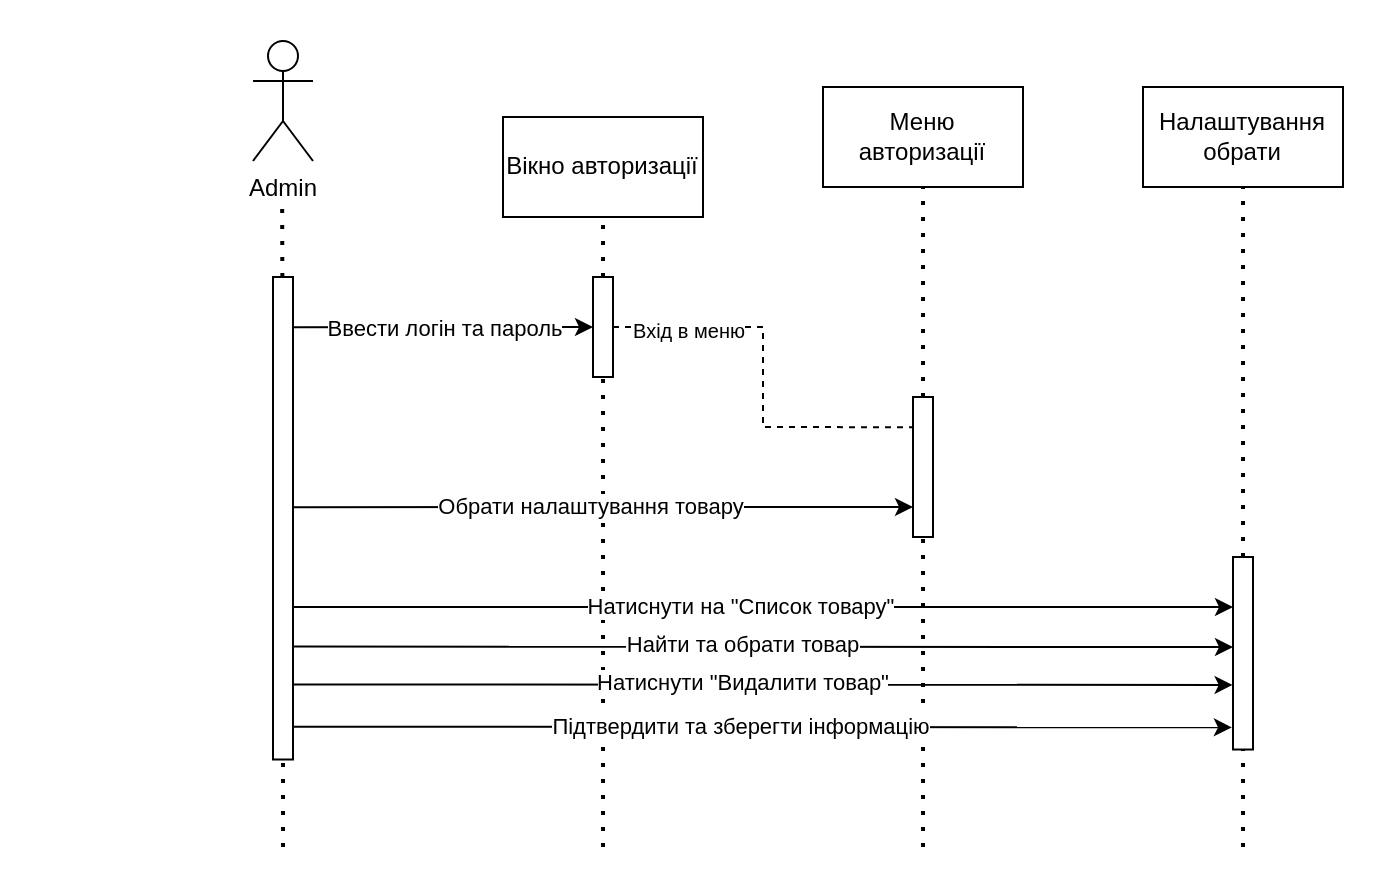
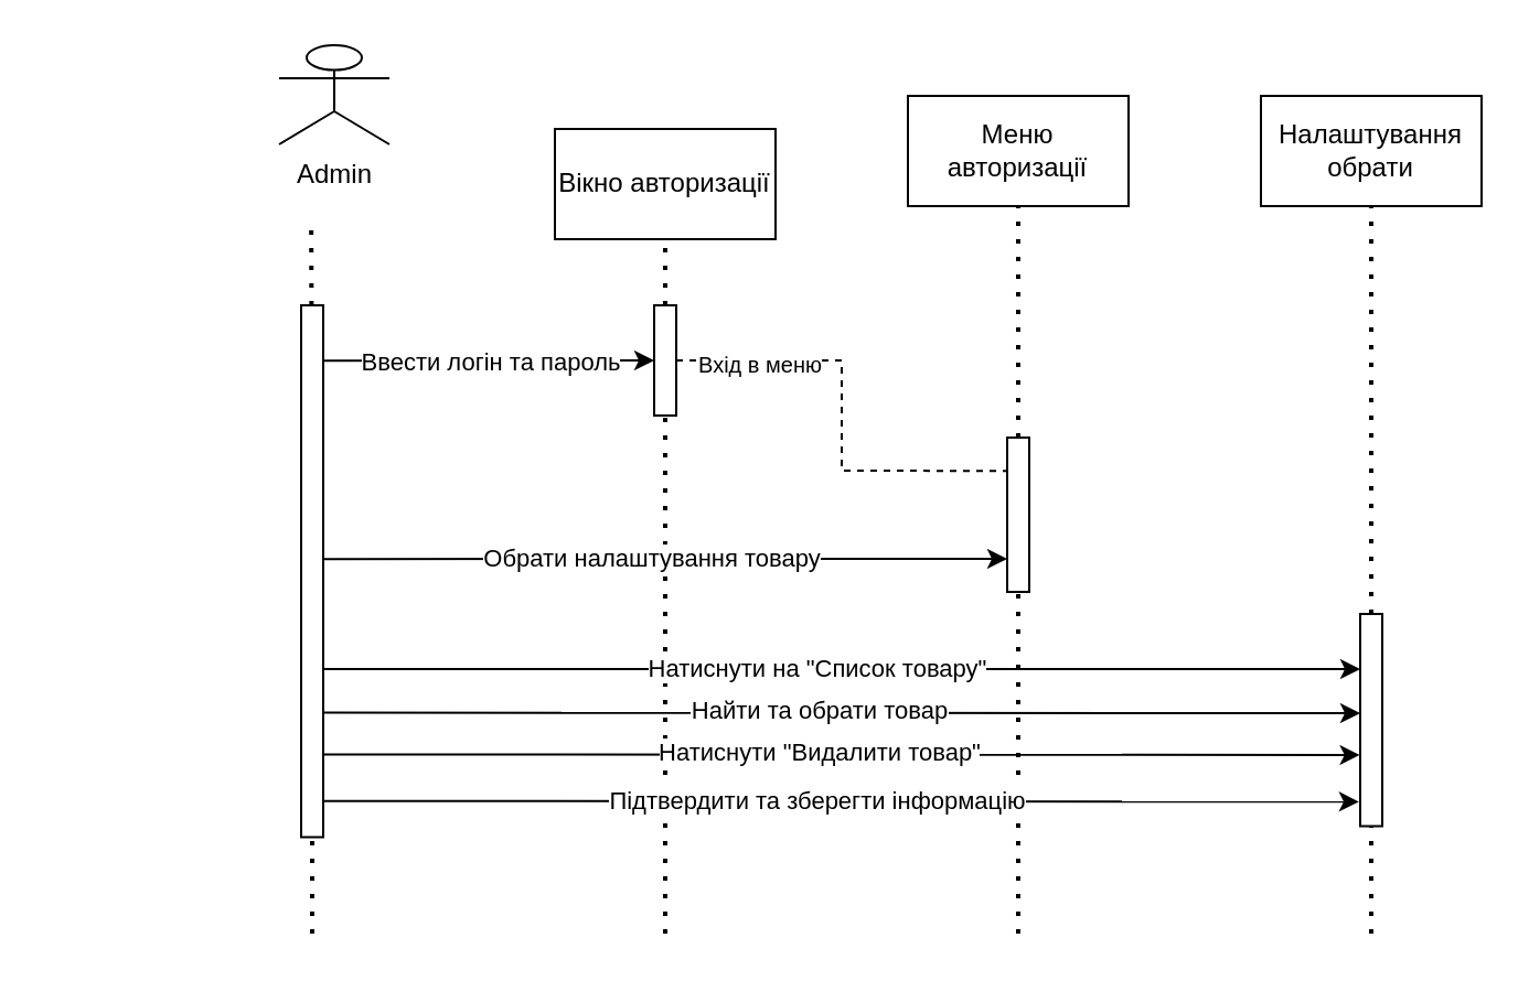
  <mxCell id="0" />
  <mxCell id="1" parent="0" />
- <mxCell id="2" value="Admin" style="shape=umlActor;verticalLabelPosition=bottom;verticalAlign=top;html=1;outlineConnect=0;" parent="1" vertex="1"><mxGeometry x="126" y="20" width="30" height="60" as="geometry" /></mxCell>
+ <mxCell id="2" value="Admin" style="shape=umlActor;verticalLabelPosition=bottom;verticalAlign=top;html=1;outlineConnect=0;" parent="1" vertex="1"><mxGeometry x="126" y="20" width="50" height="45" as="geometry" /></mxCell>
  <mxCell id="3" value="" style="endArrow=none;dashed=1;html=1;dashPattern=1 3;strokeWidth=2;rounded=0;" parent="1" source="6" edge="1"><mxGeometry width="50" height="50" relative="1" as="geometry"><mxPoint x="140.78" y="453" as="sourcePoint" /><mxPoint x="140.58" y="103" as="targetPoint" /></mxGeometry></mxCell>
  <mxCell id="4" value="" style="endArrow=none;dashed=1;html=1;dashPattern=1 3;strokeWidth=2;rounded=0;entryX=0.5;entryY=1;entryDx=0;entryDy=0;" parent="1" source="8" target="13" edge="1"><mxGeometry width="50" height="50" relative="1" as="geometry"><mxPoint x="461.2" y="453" as="sourcePoint" /><mxPoint x="461" y="103" as="targetPoint" /></mxGeometry></mxCell>
  <mxCell id="5" value="" style="endArrow=none;dashed=1;html=1;dashPattern=1 3;strokeWidth=2;rounded=0;" parent="1" target="6" edge="1"><mxGeometry width="50" height="50" relative="1" as="geometry"><mxPoint x="141" y="423" as="sourcePoint" /><mxPoint x="140.58" y="103" as="targetPoint" /></mxGeometry></mxCell>
  <mxCell id="6" value="" style="rounded=0;whiteSpace=wrap;html=1;rotation=90;" parent="1" vertex="1"><mxGeometry x="20.38" y="253.62" width="241.25" height="10" as="geometry" /></mxCell>
  <mxCell id="7" value="" style="endArrow=none;dashed=1;html=1;dashPattern=1 3;strokeWidth=2;rounded=0;" parent="1" target="8" edge="1"><mxGeometry width="50" height="50" relative="1" as="geometry"><mxPoint x="461" y="423" as="sourcePoint" /><mxPoint x="461" y="103" as="targetPoint" /></mxGeometry></mxCell>
  <mxCell id="8" value="" style="rounded=0;whiteSpace=wrap;html=1;rotation=90;" parent="1" vertex="1"><mxGeometry x="426" y="228" width="70" height="10" as="geometry" /></mxCell>
  <mxCell id="9" value="" style="endArrow=none;dashed=1;html=1;dashPattern=1 3;strokeWidth=2;rounded=0;entryX=0.5;entryY=1;entryDx=0;entryDy=0;" parent="1" source="11" target="12" edge="1"><mxGeometry width="50" height="50" relative="1" as="geometry"><mxPoint x="301.2" y="453" as="sourcePoint" /><mxPoint x="301" y="103" as="targetPoint" /></mxGeometry></mxCell>
  <mxCell id="10" value="" style="endArrow=none;dashed=1;html=1;dashPattern=1 3;strokeWidth=2;rounded=0;" parent="1" target="11" edge="1"><mxGeometry width="50" height="50" relative="1" as="geometry"><mxPoint x="301" y="423" as="sourcePoint" /><mxPoint x="301" y="103" as="targetPoint" /></mxGeometry></mxCell>
  <mxCell id="11" value="" style="rounded=0;whiteSpace=wrap;html=1;rotation=90;" parent="1" vertex="1"><mxGeometry x="276" y="158" width="50" height="10" as="geometry" /></mxCell>
  <mxCell id="12" value="Вікно авторизації" style="rounded=0;whiteSpace=wrap;html=1;" parent="1" vertex="1"><mxGeometry x="251" y="58" width="100" height="50" as="geometry" /></mxCell>
  <mxCell id="13" value="Меню авторизації" style="rounded=0;whiteSpace=wrap;html=1;" parent="1" vertex="1"><mxGeometry x="411" y="43" width="100" height="50" as="geometry" /></mxCell>
  <mxCell id="14" value="" style="endArrow=none;dashed=1;html=1;dashPattern=1 3;strokeWidth=2;rounded=0;entryX=0.5;entryY=1;entryDx=0;entryDy=0;" parent="1" source="16" target="17" edge="1"><mxGeometry width="50" height="50" relative="1" as="geometry"><mxPoint x="621.2" y="453" as="sourcePoint" /><mxPoint x="621" y="103" as="targetPoint" /></mxGeometry></mxCell>
  <mxCell id="15" value="" style="endArrow=none;dashed=1;html=1;dashPattern=1 3;strokeWidth=2;rounded=0;" parent="1" target="16" edge="1"><mxGeometry width="50" height="50" relative="1" as="geometry"><mxPoint x="621" y="423" as="sourcePoint" /><mxPoint x="621" y="103" as="targetPoint" /></mxGeometry></mxCell>
  <mxCell id="16" value="" style="rounded=0;whiteSpace=wrap;html=1;rotation=90;" parent="1" vertex="1"><mxGeometry x="572.88" y="321.13" width="96.25" height="10" as="geometry" /></mxCell>
  <mxCell id="17" value="Налаштування обрати" style="rounded=0;whiteSpace=wrap;html=1;" parent="1" vertex="1"><mxGeometry x="571" y="43" width="100" height="50" as="geometry" /></mxCell>
  <mxCell id="18" value="" style="endArrow=classic;html=1;rounded=0;entryX=0.5;entryY=1;entryDx=0;entryDy=0;exitX=0.104;exitY=-0.04;exitDx=0;exitDy=0;exitPerimeter=0;" parent="1" source="6" target="11" edge="1"><mxGeometry width="50" height="50" relative="1" as="geometry"><mxPoint x="151" y="163" as="sourcePoint" /><mxPoint x="291" y="163" as="targetPoint" /></mxGeometry></mxCell>
  <mxCell id="19" value="&lt;font style=&quot;font-size: 11px;&quot;&gt;Ввести логін та пароль&lt;/font&gt;" style="edgeLabel;html=1;align=center;verticalAlign=middle;resizable=0;points=[];" parent="18" vertex="1" connectable="0"><mxGeometry x="0.095" relative="1" as="geometry"><mxPoint x="-7" as="offset" /></mxGeometry></mxCell>
  <mxCell id="20" value="" style="endArrow=classic;html=1;rounded=0;entryX=0.567;entryY=1;entryDx=0;entryDy=0;entryPerimeter=0;exitX=0.477;exitY=-0.017;exitDx=0;exitDy=0;exitPerimeter=0;" parent="1" source="6" edge="1"><mxGeometry width="50" height="50" relative="1" as="geometry"><mxPoint x="151" y="253" as="sourcePoint" /><mxPoint x="456" y="253" as="targetPoint" /></mxGeometry></mxCell>
  <mxCell id="21" value="Обрати налаштування товару" style="edgeLabel;html=1;align=center;verticalAlign=middle;resizable=0;points=[];" parent="20" vertex="1" connectable="0"><mxGeometry x="-0.045" y="1" relative="1" as="geometry"><mxPoint as="offset" /></mxGeometry></mxCell>
  <mxCell id="22" value="" style="endArrow=classic;html=1;rounded=0;exitX=0.684;exitY=0.005;exitDx=0;exitDy=0;exitPerimeter=0;" parent="1" source="6" edge="1"><mxGeometry width="50" height="50" relative="1" as="geometry"><mxPoint x="151" y="303" as="sourcePoint" /><mxPoint x="616" y="303" as="targetPoint" /></mxGeometry></mxCell>
  <mxCell id="23" value="Натиснути на &quot;Список товару&quot;" style="edgeLabel;html=1;align=center;verticalAlign=middle;resizable=0;points=[];" parent="22" vertex="1" connectable="0"><mxGeometry x="-0.045" y="1" relative="1" as="geometry"><mxPoint as="offset" /></mxGeometry></mxCell>
  <mxCell id="24" value="" style="endArrow=classic;html=1;rounded=0;exitX=0.766;exitY=-0.051;exitDx=0;exitDy=0;exitPerimeter=0;" parent="1" source="6" edge="1"><mxGeometry width="50" height="50" relative="1" as="geometry"><mxPoint x="151" y="323" as="sourcePoint" /><mxPoint x="616" y="323" as="targetPoint" /></mxGeometry></mxCell>
  <mxCell id="25" value="Найти та обрати товар" style="edgeLabel;html=1;align=center;verticalAlign=middle;resizable=0;points=[];" parent="24" vertex="1" connectable="0"><mxGeometry x="-0.045" y="1" relative="1" as="geometry"><mxPoint as="offset" /></mxGeometry></mxCell>
  <mxCell id="26" value="" style="endArrow=classic;html=1;rounded=0;entryX=0.896;entryY=1.019;entryDx=0;entryDy=0;entryPerimeter=0;exitX=0.91;exitY=-0.015;exitDx=0;exitDy=0;exitPerimeter=0;" parent="1" edge="1"><mxGeometry width="50" height="50" relative="1" as="geometry"><mxPoint x="146.15" y="341.75" as="sourcePoint" /><mxPoint x="615.81" y="341.96" as="targetPoint" /></mxGeometry></mxCell>
  <mxCell id="27" value="Натиснути &quot;Видалити товар&quot;" style="edgeLabel;html=1;align=center;verticalAlign=middle;resizable=0;points=[];" parent="26" vertex="1" connectable="0"><mxGeometry x="-0.045" y="1" relative="1" as="geometry"><mxPoint as="offset" /></mxGeometry></mxCell>
  <mxCell id="28" value="" style="endArrow=classic;html=1;rounded=0;exitX=0.932;exitY=0.033;exitDx=0;exitDy=0;exitPerimeter=0;entryX=0.885;entryY=1.056;entryDx=0;entryDy=0;entryPerimeter=0;" parent="1" source="6" target="16" edge="1"><mxGeometry width="50" height="50" relative="1" as="geometry"><mxPoint x="151" y="363" as="sourcePoint" /><mxPoint x="611" y="363" as="targetPoint" /></mxGeometry></mxCell>
  <mxCell id="29" value="Підтвердити та зберегти інформацію" style="edgeLabel;html=1;align=center;verticalAlign=middle;resizable=0;points=[];" parent="28" vertex="1" connectable="0"><mxGeometry x="-0.045" y="1" relative="1" as="geometry"><mxPoint as="offset" /></mxGeometry></mxCell>
  <mxCell id="30" value="" style="endArrow=none;dashed=1;html=1;rounded=0;exitX=0.5;exitY=0;exitDx=0;exitDy=0;entryX=0.216;entryY=1.035;entryDx=0;entryDy=0;entryPerimeter=0;" edge="1" parent="1" source="11" target="8"><mxGeometry width="50" height="50" relative="1" as="geometry"><mxPoint x="351" y="263" as="sourcePoint" /><mxPoint x="401" y="213" as="targetPoint" /><Array as="points"><mxPoint x="381" y="163" /><mxPoint x="381" y="213" /></Array></mxGeometry></mxCell>
  <mxCell id="31" value="&lt;font style=&quot;font-size: 10px;&quot;&gt;Вхід в меню&lt;/font&gt;" style="edgeLabel;html=1;align=center;verticalAlign=middle;resizable=0;points=[];" vertex="1" connectable="0" parent="30"><mxGeometry x="-0.702" y="-1" relative="1" as="geometry"><mxPoint x="7" as="offset" /></mxGeometry></mxCell>
